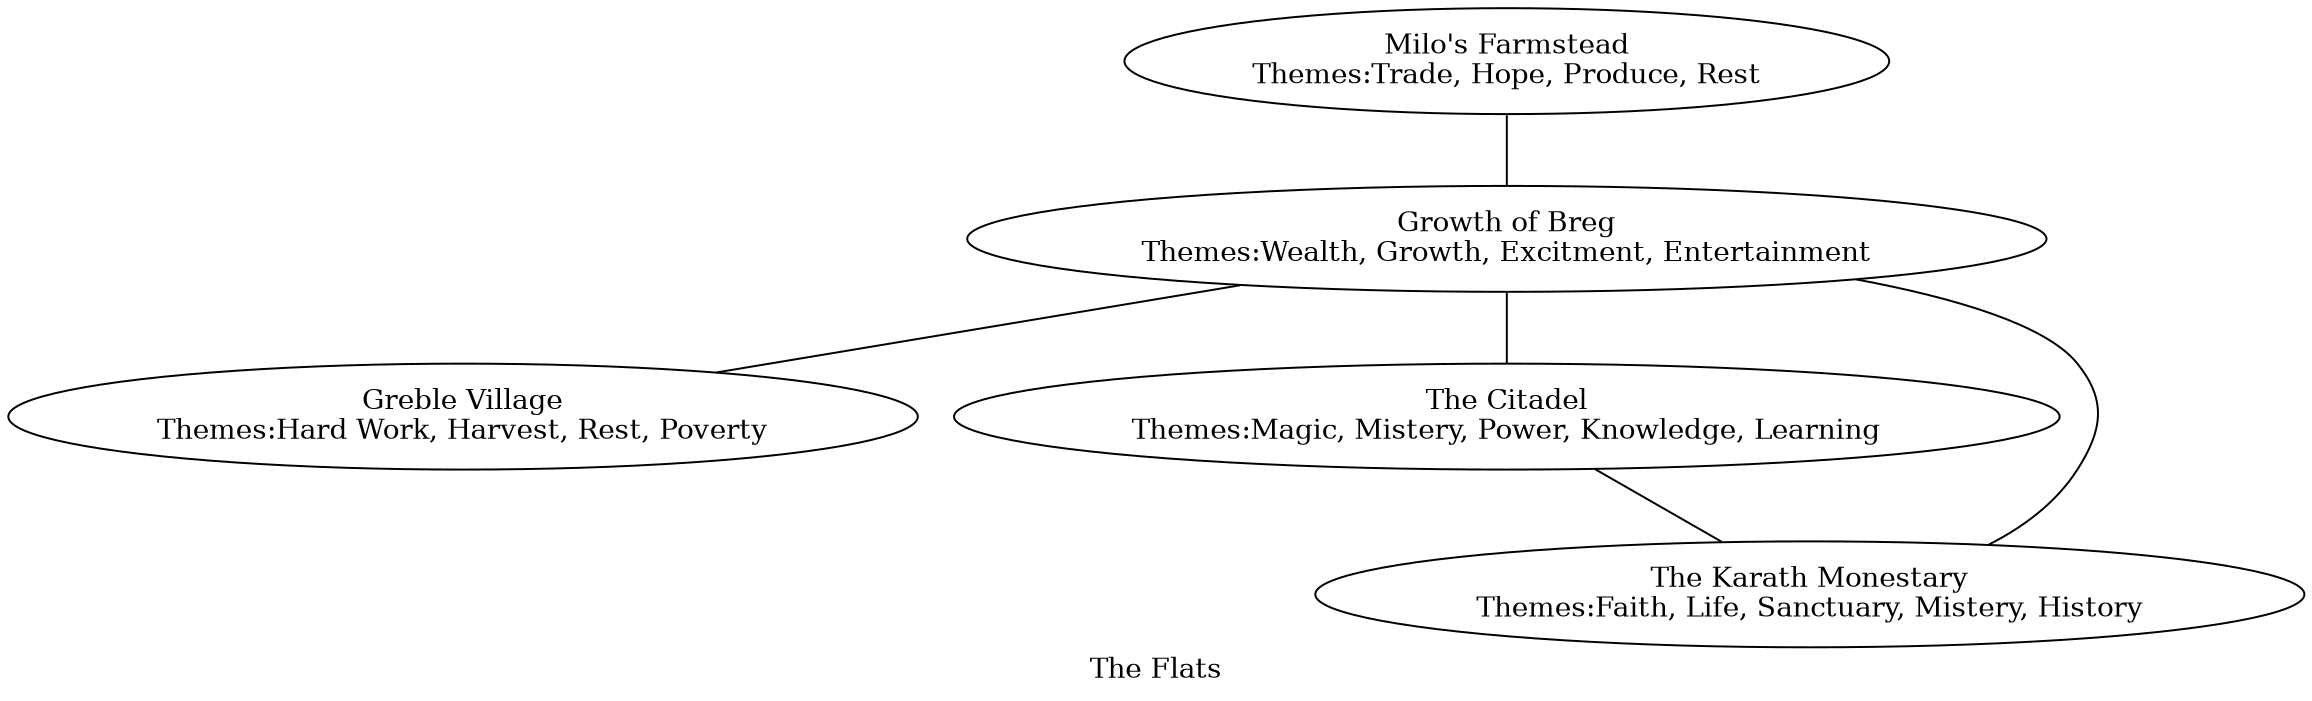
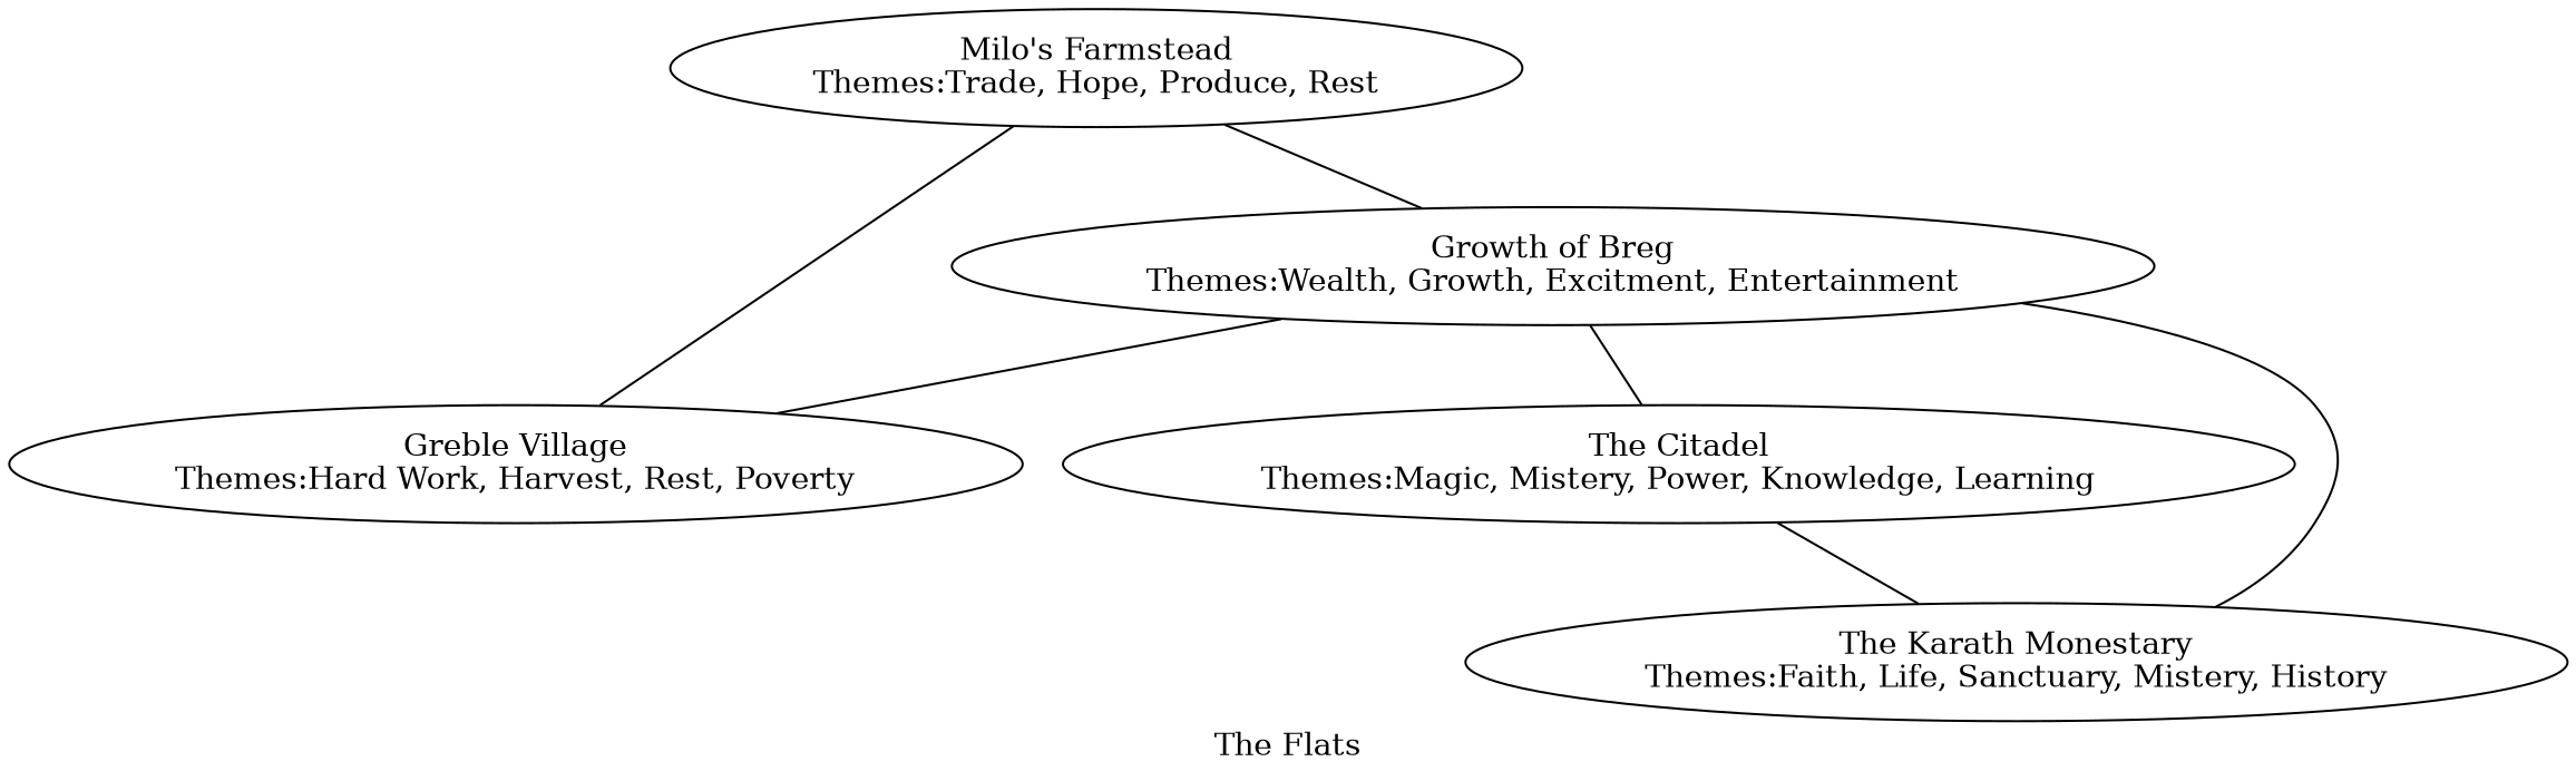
  digraph {
    label="The Flats"
    edge [dir=none]
    n1 [label="Milo's Farmstead\nThemes:Trade, Hope, Produce, Rest"]
    n2 [label="Growth of Breg\nThemes:Wealth, Growth, Excitment, Entertainment"]
    n3 [label="Greble Village\nThemes:Hard Work, Harvest, Rest, Poverty"]
    n4 [label="The Citadel\nThemes:Magic, Mistery, Power, Knowledge, Learning"]
    n5 [label="The Karath Monestary\nThemes:Faith, Life, Sanctuary, Mistery, History"]
    n1 -> n2
+   n1 -> n3
    n2 -> n3
    n2 -> n4
    n2 -> n5
    n4 -> n5
  }
